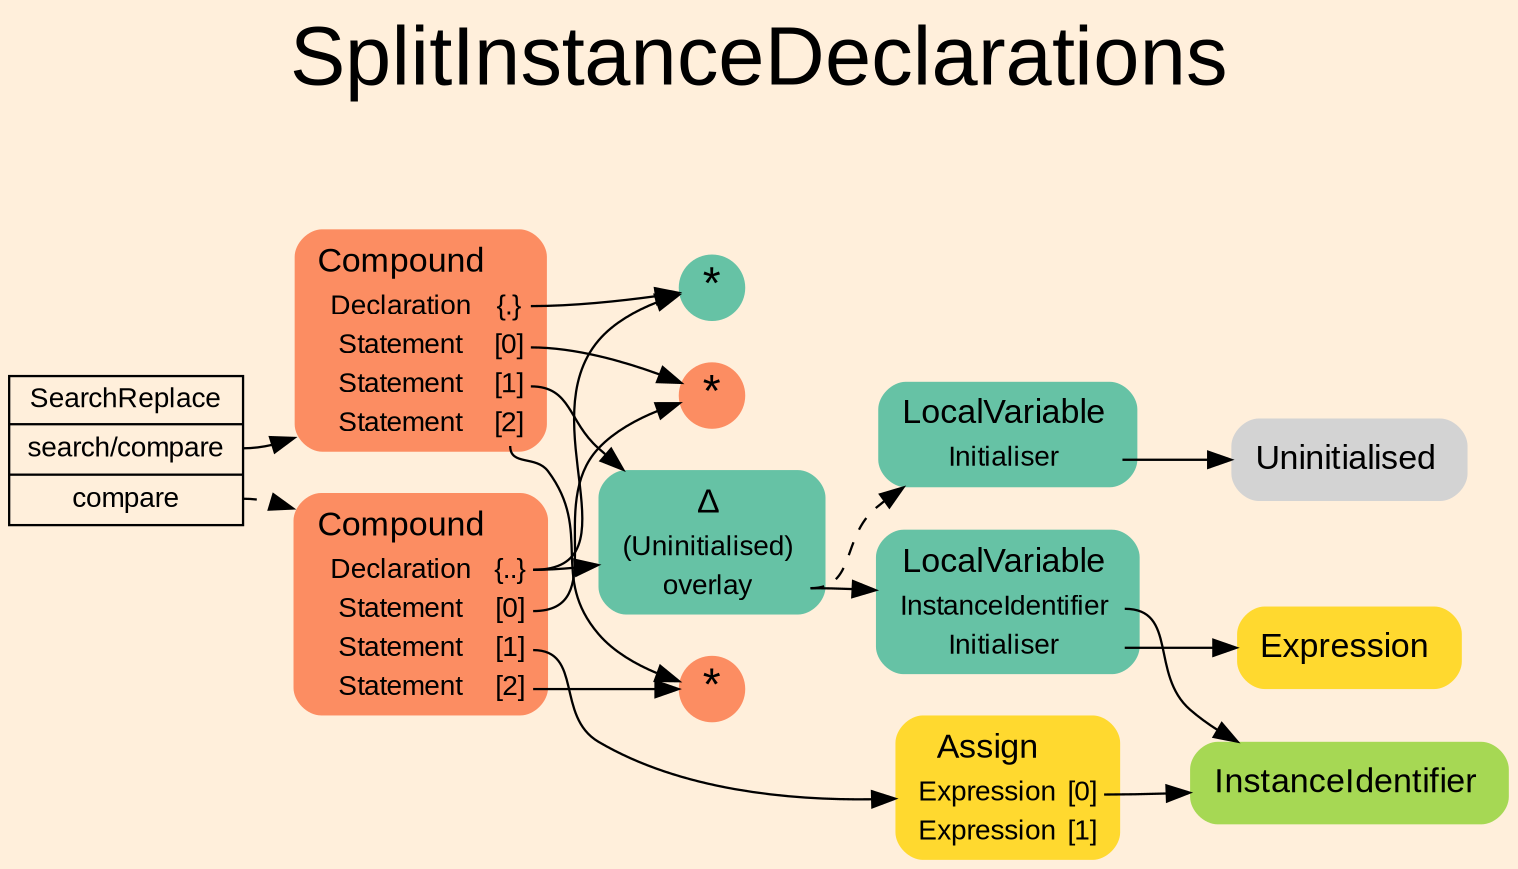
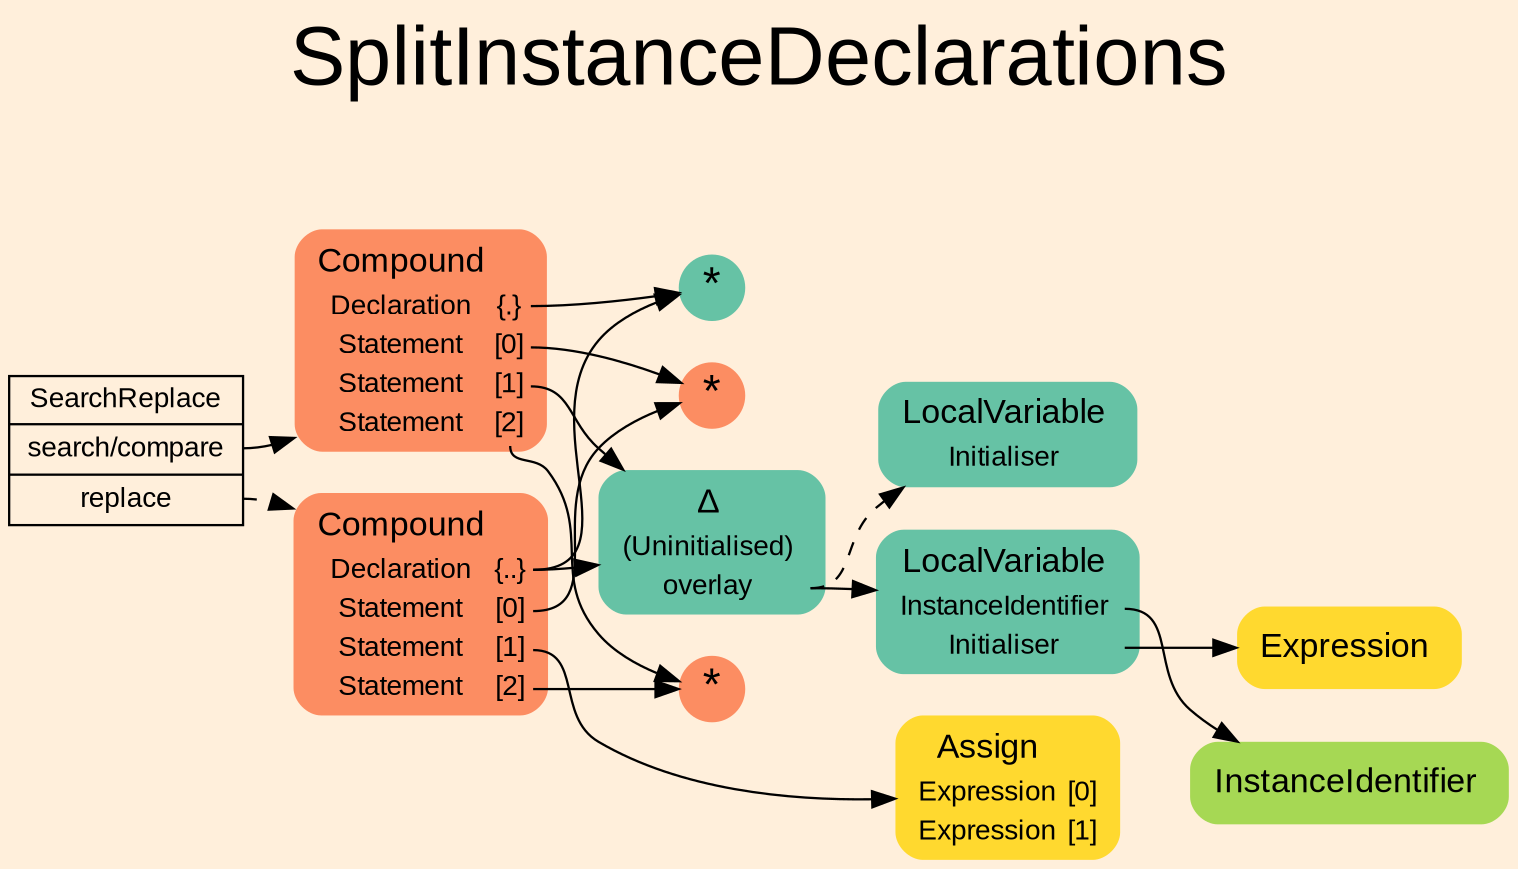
  digraph {
    bgcolor=antiquewhite1
    color=black
    fontcolor=black
    fontname=Arial
    fontsize=36
    label=SplitInstanceDeclarations
    labelloc=t
    rankdir=LR
    ranksep=0.3
    node [fillcolor="/set28/2" fontname=Arial fontsize=12 shape=plaintext style="rounded,filled"]
    edge [color=black fontcolor=black fontname=Arial tailport=port0]
-   n1 [color=black fillcolor=antiquewhite1 fontcolor=black label="<fixed> SearchReplace | <port0> search/compare | <port1> compare" shape=record style=filled]
+   n1 [color=black fillcolor=antiquewhite1 fontcolor=black label="<fixed> SearchReplace | <port0> search/compare | <port1> replace" shape=record style=filled]
    n2 [label=<<TABLE BORDER="0" CELLBORDER="0" CELLSPACING="0">      <TR><TD><FONT POINT-SIZE="15.0">Compound</FONT></TD><TD></TD></TR>      <TR><TD>Declaration</TD><TD PORT="port0">{.}</TD></TR>      <TR><TD>Statement</TD><TD PORT="port1">[0]</TD></TR>      <TR><TD>Statement</TD><TD PORT="port2">[1]</TD></TR>      <TR><TD>Statement</TD><TD PORT="port3">[2]</TD></TR>     </TABLE>>]
    n3 [label=<<TABLE BORDER="0" CELLBORDER="0" CELLSPACING="0">      <TR><TD><FONT POINT-SIZE="15.0">Compound</FONT></TD><TD></TD></TR>      <TR><TD>Declaration</TD><TD PORT="port0">{..}</TD></TR>      <TR><TD>Statement</TD><TD PORT="port1">[0]</TD></TR>      <TR><TD>Statement</TD><TD PORT="port2">[1]</TD></TR>      <TR><TD>Statement</TD><TD PORT="port3">[2]</TD></TR>     </TABLE>>]
    n4 [fillcolor="/set28/1" fixedsize=true fontsize=20 height=0.4 label=<*> penwidth=0.0 shape=circle style=filled width=0.4]
    n5 [fixedsize=true fontsize=20 height=0.4 label=<*> penwidth=0.0 shape=circle style=filled width=0.4]
    n6 [fillcolor="/set28/1" label=<<TABLE BORDER="0" CELLBORDER="0" CELLSPACING="0">      <TR><TD><FONT POINT-SIZE="15.0">Δ</FONT></TD><TD></TD></TR>      <TR><TD>(Uninitialised)</TD><TD PORT="port0"></TD></TR>      <TR><TD>overlay</TD><TD PORT="port1"></TD></TR>     </TABLE>>]
    n7 [fixedsize=true fontsize=20 height=0.4 label=<*> penwidth=0.0 shape=circle style=filled width=0.4]
    n8 [fillcolor="/set28/6" label=<<TABLE BORDER="0" CELLBORDER="0" CELLSPACING="0">      <TR><TD><FONT POINT-SIZE="15.0">Assign</FONT></TD><TD></TD></TR>      <TR><TD>Expression</TD><TD PORT="port0">[0]</TD></TR>      <TR><TD>Expression</TD><TD PORT="port1">[1]</TD></TR>     </TABLE>>]
    n9 [fillcolor="/set28/1" label=<<TABLE BORDER="0" CELLBORDER="0" CELLSPACING="0">      <TR><TD><FONT POINT-SIZE="15.0">LocalVariable</FONT></TD><TD></TD></TR>      <TR><TD>InstanceIdentifier</TD><TD PORT="port0"></TD></TR>      <TR><TD>Initialiser</TD><TD PORT="port1"></TD></TR>     </TABLE>>]
    n10 [fillcolor="/set28/1" label=<<TABLE BORDER="0" CELLBORDER="0" CELLSPACING="0">      <TR><TD><FONT POINT-SIZE="15.0">LocalVariable</FONT></TD><TD></TD></TR>      <TR><TD>Initialiser</TD><TD PORT="port0"></TD></TR>     </TABLE>>]
    n11 [fillcolor="/set28/5" label=<<TABLE BORDER="0" CELLBORDER="0" CELLSPACING="0">      <TR><TD><FONT POINT-SIZE="15.0">InstanceIdentifier</FONT></TD><TD></TD></TR>     </TABLE>>]
    n12 [fillcolor="/set28/6" label=<<TABLE BORDER="0" CELLBORDER="0" CELLSPACING="0">      <TR><TD><FONT POINT-SIZE="15.0">Expression</FONT></TD><TD></TD></TR>     </TABLE>>]
-   n13 [label=<<TABLE BORDER="0" CELLBORDER="0" CELLSPACING="0">      <TR><TD><FONT POINT-SIZE="15.0">Uninitialised</FONT></TD><TD></TD></TR>     </TABLE>> fillcolor=""]
    n1 -> n2
    n1 -> n3 [style=dashed tailport=port1]
    n2 -> n4
    n2 -> n5 [tailport=port1]
    n2 -> n6 [tailport=port2]
    n2 -> n7 [tailport=port3]
    n3 -> n4
    n3 -> n5 [tailport=port1]
    n3 -> n6
    n3 -> n7 [tailport=port3]
    n3 -> n8 [tailport=port2]
    n6 -> n9 [tailport=port1]
    n6 -> n10 [style=dashed tailport=port1]
-   n8 -> n11
    n9 -> n11
    n9 -> n12 [tailport=port1]
-   n10 -> n13
  }
